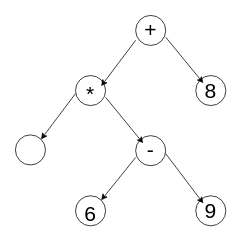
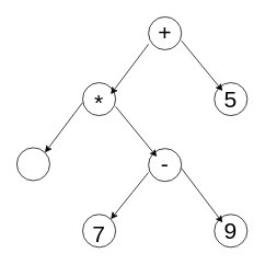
  <mxCell id="0" />
  <mxCell id="1" parent="0" />
  <mxCell id="2" value="" style="ellipse;whiteSpace=wrap;html=1;" vertex="1" parent="1"><mxGeometry x="180" y="20" width="40" height="40" as="geometry" /></mxCell>
  <mxCell id="3" value="" style="ellipse;whiteSpace=wrap;html=1;" vertex="1" parent="1"><mxGeometry x="100" y="100" width="40" height="40" as="geometry" /></mxCell>
  <mxCell id="4" value="" style="ellipse;whiteSpace=wrap;html=1;" vertex="1" parent="1"><mxGeometry x="260" y="100" width="40" height="40" as="geometry" /></mxCell>
  <mxCell id="5" value="&lt;font style=&quot;font-size: 28px&quot;&gt;+&lt;/font&gt;" style="text;html=1;strokeColor=none;fillColor=none;align=center;verticalAlign=middle;whiteSpace=wrap;rounded=0;" vertex="1" parent="1"><mxGeometry x="180" y="29" width="40" height="20" as="geometry" /></mxCell>
  <mxCell id="6" value="&lt;font style=&quot;font-size: 28px&quot;&gt;*&lt;/font&gt;" style="text;html=1;strokeColor=none;fillColor=none;align=center;verticalAlign=middle;whiteSpace=wrap;rounded=0;" vertex="1" parent="1"><mxGeometry x="100" y="114" width="40" height="20" as="geometry" /></mxCell>
- <mxCell id="7" value="&lt;font style=&quot;font-size: 28px&quot;&gt;8&lt;/font&gt;" style="text;html=1;strokeColor=none;fillColor=none;align=center;verticalAlign=middle;whiteSpace=wrap;rounded=0;" vertex="1" parent="1"><mxGeometry x="260" y="110" width="40" height="20" as="geometry" /></mxCell>
+ <mxCell id="7" value="&lt;font style=&quot;font-size: 28px&quot;&gt;5&lt;/font&gt;" style="text;html=1;strokeColor=none;fillColor=none;align=center;verticalAlign=middle;whiteSpace=wrap;rounded=0;" vertex="1" parent="1"><mxGeometry x="260" y="110" width="40" height="20" as="geometry" /></mxCell>
  <mxCell id="8" value="" style="ellipse;whiteSpace=wrap;html=1;" vertex="1" parent="1"><mxGeometry x="180" y="180" width="40" height="40" as="geometry" /></mxCell>
  <mxCell id="9" value="" style="ellipse;whiteSpace=wrap;html=1;" vertex="1" parent="1"><mxGeometry x="100" y="260" width="40" height="40" as="geometry" /></mxCell>
  <mxCell id="10" value="" style="ellipse;whiteSpace=wrap;html=1;" vertex="1" parent="1"><mxGeometry x="260" y="260" width="40" height="40" as="geometry" /></mxCell>
  <mxCell id="11" value="&lt;font style=&quot;font-size: 28px&quot;&gt;-&lt;/font&gt;" style="text;html=1;strokeColor=none;fillColor=none;align=center;verticalAlign=middle;whiteSpace=wrap;rounded=0;" vertex="1" parent="1"><mxGeometry x="180" y="189" width="40" height="20" as="geometry" /></mxCell>
- <mxCell id="12" value="&lt;font style=&quot;font-size: 28px&quot;&gt;6&lt;/font&gt;" style="text;html=1;strokeColor=none;fillColor=none;align=center;verticalAlign=middle;whiteSpace=wrap;rounded=0;" vertex="1" parent="1"><mxGeometry x="100" y="274" width="40" height="20" as="geometry" /></mxCell>
+ <mxCell id="12" value="&lt;font style=&quot;font-size: 28px&quot;&gt;7&lt;/font&gt;" style="text;html=1;strokeColor=none;fillColor=none;align=center;verticalAlign=middle;whiteSpace=wrap;rounded=0;" vertex="1" parent="1"><mxGeometry x="100" y="274" width="40" height="20" as="geometry" /></mxCell>
  <mxCell id="13" value="&lt;font style=&quot;font-size: 28px&quot;&gt;9&lt;/font&gt;" style="text;html=1;strokeColor=none;fillColor=none;align=center;verticalAlign=middle;whiteSpace=wrap;rounded=0;" vertex="1" parent="1"><mxGeometry x="260" y="270" width="40" height="20" as="geometry" /></mxCell>
  <mxCell id="14" value="" style="ellipse;whiteSpace=wrap;html=1;" vertex="1" parent="1"><mxGeometry x="20" y="179" width="40" height="40" as="geometry" /></mxCell>
  <mxCell id="15" value="" style="endArrow=classic;html=1;exitX=0;exitY=1;exitDx=0;exitDy=0;entryX=1;entryY=0;entryDx=0;entryDy=0;" edge="1" parent="1" source="11" target="9"><mxGeometry width="50" height="50" relative="1" as="geometry"><mxPoint x="130" y="320" as="sourcePoint" /><mxPoint x="180" y="270" as="targetPoint" /></mxGeometry></mxCell>
  <mxCell id="16" value="" style="endArrow=classic;html=1;exitX=1;exitY=0.75;exitDx=0;exitDy=0;entryX=0.25;entryY=0;entryDx=0;entryDy=0;" edge="1" parent="1" source="11" target="13"><mxGeometry width="50" height="50" relative="1" as="geometry"><mxPoint x="190" y="219" as="sourcePoint" /><mxPoint x="144.142" y="275.858" as="targetPoint" /></mxGeometry></mxCell>
  <mxCell id="17" value="" style="endArrow=classic;html=1;exitX=1;exitY=0.75;exitDx=0;exitDy=0;" edge="1" parent="1" source="6"><mxGeometry width="50" height="50" relative="1" as="geometry"><mxPoint x="230" y="214" as="sourcePoint" /><mxPoint x="190" y="190" as="targetPoint" /></mxGeometry></mxCell>
  <mxCell id="18" value="" style="endArrow=classic;html=1;exitX=0;exitY=0.5;exitDx=0;exitDy=0;entryX=1;entryY=0;entryDx=0;entryDy=0;" edge="1" parent="1" source="6" target="14"><mxGeometry width="50" height="50" relative="1" as="geometry"><mxPoint x="150" y="139" as="sourcePoint" /><mxPoint x="200" y="200" as="targetPoint" /></mxGeometry></mxCell>
  <mxCell id="19" value="" style="endArrow=classic;html=1;exitX=0;exitY=0.5;exitDx=0;exitDy=0;entryX=1;entryY=0;entryDx=0;entryDy=0;" edge="1" parent="1"><mxGeometry width="50" height="50" relative="1" as="geometry"><mxPoint x="180" y="53.14" as="sourcePoint" /><mxPoint x="134.142" y="113.998" as="targetPoint" /></mxGeometry></mxCell>
  <mxCell id="20" value="" style="endArrow=classic;html=1;exitX=1;exitY=0.75;exitDx=0;exitDy=0;" edge="1" parent="1"><mxGeometry width="50" height="50" relative="1" as="geometry"><mxPoint x="220" y="49" as="sourcePoint" /><mxPoint x="270" y="110" as="targetPoint" /></mxGeometry></mxCell>
